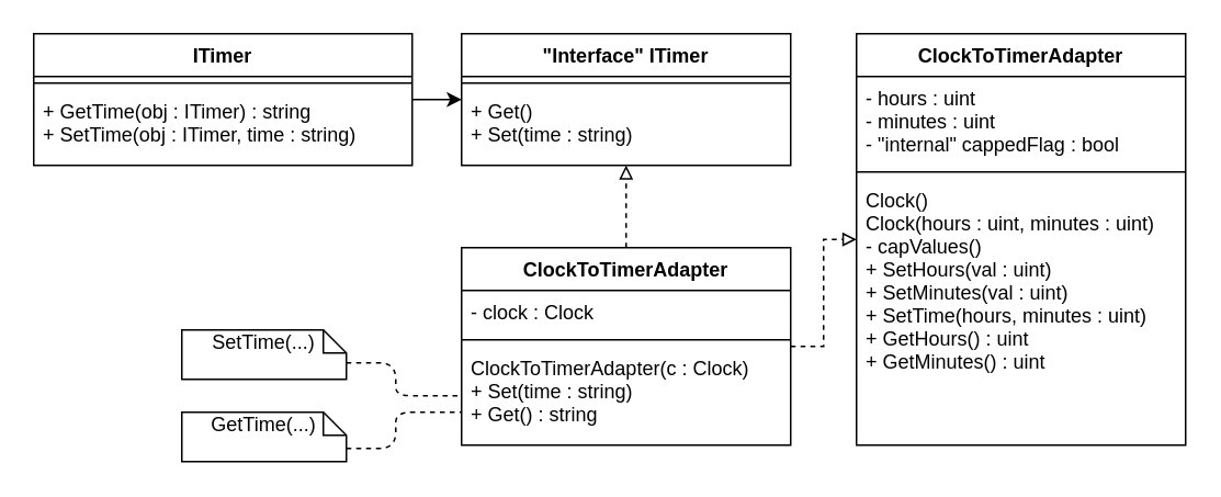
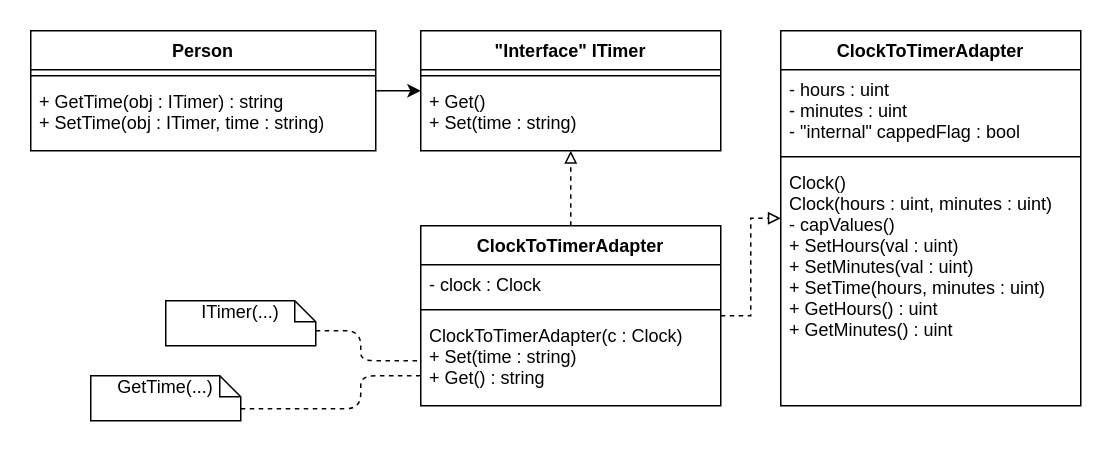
  <mxCell id="0" />
  <mxCell id="1" parent="0" />
  <mxCell id="2" style="edgeStyle=orthogonalEdgeStyle;rounded=0;orthogonalLoop=1;jettySize=auto;html=1;" edge="1" parent="1" source="3" target="6"><mxGeometry relative="1" as="geometry" /></mxCell>
- <mxCell id="3" value="ITimer" style="swimlane;fontStyle=1;align=center;verticalAlign=top;childLayout=stackLayout;horizontal=1;startSize=26;horizontalStack=0;resizeParent=1;resizeParentMax=0;resizeLast=0;collapsible=1;marginBottom=0;" vertex="1" parent="1"><mxGeometry x="20" y="20" width="230" height="80" as="geometry" /></mxCell>
+ <mxCell id="3" value="Person" style="swimlane;fontStyle=1;align=center;verticalAlign=top;childLayout=stackLayout;horizontal=1;startSize=26;horizontalStack=0;resizeParent=1;resizeParentMax=0;resizeLast=0;collapsible=1;marginBottom=0;" vertex="1" parent="1"><mxGeometry x="20" y="20" width="230" height="80" as="geometry" /></mxCell>
  <mxCell id="4" value="" style="line;strokeWidth=1;fillColor=none;align=left;verticalAlign=middle;spacingTop=-1;spacingLeft=3;spacingRight=3;rotatable=0;labelPosition=right;points=[];portConstraint=eastwest;" vertex="1" parent="3"><mxGeometry y="26" width="230" height="8" as="geometry" /></mxCell>
  <mxCell id="5" value="+ GetTime(obj : ITimer) : string&#10;+ SetTime(obj : ITimer, time : string)" style="text;strokeColor=none;fillColor=none;align=left;verticalAlign=top;spacingLeft=4;spacingRight=4;overflow=hidden;rotatable=0;points=[[0,0.5],[1,0.5]];portConstraint=eastwest;" vertex="1" parent="3"><mxGeometry y="34" width="230" height="46" as="geometry" /></mxCell>
  <mxCell id="6" value="&quot;Interface&quot; ITimer" style="swimlane;fontStyle=1;align=center;verticalAlign=top;childLayout=stackLayout;horizontal=1;startSize=26;horizontalStack=0;resizeParent=1;resizeParentMax=0;resizeLast=0;collapsible=1;marginBottom=0;" vertex="1" parent="1"><mxGeometry x="280" y="20" width="200" height="80" as="geometry" /></mxCell>
  <mxCell id="7" value="" style="line;strokeWidth=1;fillColor=none;align=left;verticalAlign=middle;spacingTop=-1;spacingLeft=3;spacingRight=3;rotatable=0;labelPosition=right;points=[];portConstraint=eastwest;" vertex="1" parent="6"><mxGeometry y="26" width="200" height="8" as="geometry" /></mxCell>
  <mxCell id="8" value="+ Get()&#10;+ Set(time : string)" style="text;strokeColor=none;fillColor=none;align=left;verticalAlign=top;spacingLeft=4;spacingRight=4;overflow=hidden;rotatable=0;points=[[0,0.5],[1,0.5]];portConstraint=eastwest;" vertex="1" parent="6"><mxGeometry y="34" width="200" height="46" as="geometry" /></mxCell>
  <mxCell id="9" style="edgeStyle=orthogonalEdgeStyle;rounded=0;orthogonalLoop=1;jettySize=auto;html=1;endArrow=block;endFill=0;dashed=1;" edge="1" parent="1" source="11" target="6"><mxGeometry relative="1" as="geometry" /></mxCell>
  <mxCell id="10" style="edgeStyle=orthogonalEdgeStyle;rounded=0;orthogonalLoop=1;jettySize=auto;html=1;dashed=1;endArrow=block;endFill=0;" edge="1" parent="1" source="11" target="15"><mxGeometry relative="1" as="geometry" /></mxCell>
  <mxCell id="11" value="ClockToTimerAdapter" style="swimlane;fontStyle=1;align=center;verticalAlign=top;childLayout=stackLayout;horizontal=1;startSize=26;horizontalStack=0;resizeParent=1;resizeParentMax=0;resizeLast=0;collapsible=1;marginBottom=0;" vertex="1" parent="1"><mxGeometry x="280" y="150" width="200" height="120" as="geometry" /></mxCell>
  <mxCell id="12" value="- clock : Clock" style="text;strokeColor=none;fillColor=none;align=left;verticalAlign=top;spacingLeft=4;spacingRight=4;overflow=hidden;rotatable=0;points=[[0,0.5],[1,0.5]];portConstraint=eastwest;" vertex="1" parent="11"><mxGeometry y="26" width="200" height="26" as="geometry" /></mxCell>
  <mxCell id="13" value="" style="line;strokeWidth=1;fillColor=none;align=left;verticalAlign=middle;spacingTop=-1;spacingLeft=3;spacingRight=3;rotatable=0;labelPosition=right;points=[];portConstraint=eastwest;" vertex="1" parent="11"><mxGeometry y="52" width="200" height="8" as="geometry" /></mxCell>
  <mxCell id="14" value="ClockToTimerAdapter(c : Clock)&#10;+ Set(time : string)&#10;+ Get() : string" style="text;strokeColor=none;fillColor=none;align=left;verticalAlign=top;spacingLeft=4;spacingRight=4;overflow=hidden;rotatable=0;points=[[0,0.5],[1,0.5]];portConstraint=eastwest;" vertex="1" parent="11"><mxGeometry y="60" width="200" height="60" as="geometry" /></mxCell>
  <mxCell id="15" value="ClockToTimerAdapter" style="swimlane;fontStyle=1;align=center;verticalAlign=top;childLayout=stackLayout;horizontal=1;startSize=26;horizontalStack=0;resizeParent=1;resizeParentMax=0;resizeLast=0;collapsible=1;marginBottom=0;" vertex="1" parent="1"><mxGeometry x="520" y="20" width="200" height="250" as="geometry" /></mxCell>
  <mxCell id="16" value="- hours : uint&#10;- minutes : uint&#10;- &quot;internal&quot; cappedFlag : bool" style="text;strokeColor=none;fillColor=none;align=left;verticalAlign=top;spacingLeft=4;spacingRight=4;overflow=hidden;rotatable=0;points=[[0,0.5],[1,0.5]];portConstraint=eastwest;" vertex="1" parent="15"><mxGeometry y="26" width="200" height="54" as="geometry" /></mxCell>
  <mxCell id="17" value="" style="line;strokeWidth=1;fillColor=none;align=left;verticalAlign=middle;spacingTop=-1;spacingLeft=3;spacingRight=3;rotatable=0;labelPosition=right;points=[];portConstraint=eastwest;" vertex="1" parent="15"><mxGeometry y="80" width="200" height="8" as="geometry" /></mxCell>
  <mxCell id="18" value="Clock()&#10;Clock(hours : uint, minutes : uint)&#10;- capValues()&#10;+ SetHours(val : uint)&#10;+ SetMinutes(val : uint)&#10;+ SetTime(hours, minutes : uint)&#10;+ GetHours() : uint&#10;+ GetMinutes() : uint&#10;&#10;" style="text;strokeColor=none;fillColor=none;align=left;verticalAlign=top;spacingLeft=4;spacingRight=4;overflow=hidden;rotatable=0;points=[[0,0.5],[1,0.5]];portConstraint=eastwest;" vertex="1" parent="15"><mxGeometry y="88" width="200" height="162" as="geometry" /></mxCell>
- <mxCell id="19" value="&lt;div align=&quot;center&quot;&gt;SetTime(...)&lt;/div&gt;" style="shape=note;whiteSpace=wrap;html=1;size=14;verticalAlign=top;align=center;spacingTop=-6;" vertex="1" parent="1"><mxGeometry x="110" y="200" width="100" height="30" as="geometry" /></mxCell>
+ <mxCell id="19" value="&lt;div align=&quot;center&quot;&gt;ITimer(...)&lt;/div&gt;" style="shape=note;whiteSpace=wrap;html=1;size=14;verticalAlign=top;align=center;spacingTop=-6;" vertex="1" parent="1"><mxGeometry x="110" y="200" width="100" height="30" as="geometry" /></mxCell>
  <mxCell id="20" value="" style="endArrow=none;endFill=0;html=1;edgeStyle=orthogonalEdgeStyle;align=left;verticalAlign=top;dashed=1;" edge="1" parent="1" source="19"><mxGeometry x="-1" relative="1" as="geometry"><mxPoint x="210" y="205" as="sourcePoint" /><mxPoint x="280" y="240" as="targetPoint" /><Array as="points"><mxPoint x="240" y="220" /><mxPoint x="240" y="240" /></Array></mxGeometry></mxCell>
  <mxCell id="21" value="" style="resizable=0;html=1;align=left;verticalAlign=bottom;labelBackgroundColor=#ffffff;fontSize=10;" connectable="0" vertex="1" parent="20"><mxGeometry x="-1" relative="1" as="geometry" /></mxCell>
- <mxCell id="22" value="&lt;div align=&quot;center&quot;&gt;GetTime(...)&lt;/div&gt;" style="shape=note;whiteSpace=wrap;html=1;size=14;verticalAlign=top;align=center;spacingTop=-6;" vertex="1" parent="1"><mxGeometry x="110" y="250" width="100" height="30" as="geometry" /></mxCell>
+ <mxCell id="22" value="&lt;div align=&quot;center&quot;&gt;GetTime(...)&lt;/div&gt;" style="shape=note;whiteSpace=wrap;html=1;size=14;verticalAlign=top;align=center;spacingTop=-6;" vertex="1" parent="1"><mxGeometry x="60" y="250" width="100" height="30" as="geometry" /></mxCell>
  <mxCell id="23" value="" style="endArrow=none;endFill=0;html=1;edgeStyle=orthogonalEdgeStyle;align=left;verticalAlign=top;dashed=1;exitX=0;exitY=0;exitDx=100;exitDy=22;exitPerimeter=0;" edge="1" parent="1" source="22"><mxGeometry x="-1" relative="1" as="geometry"><mxPoint x="210" y="230" as="sourcePoint" /><mxPoint x="280" y="250" as="targetPoint" /><Array as="points"><mxPoint x="240" y="272" /><mxPoint x="240" y="250" /></Array></mxGeometry></mxCell>
  <mxCell id="24" value="" style="resizable=0;html=1;align=left;verticalAlign=bottom;labelBackgroundColor=#ffffff;fontSize=10;" connectable="0" vertex="1" parent="23"><mxGeometry x="-1" relative="1" as="geometry" /></mxCell>
